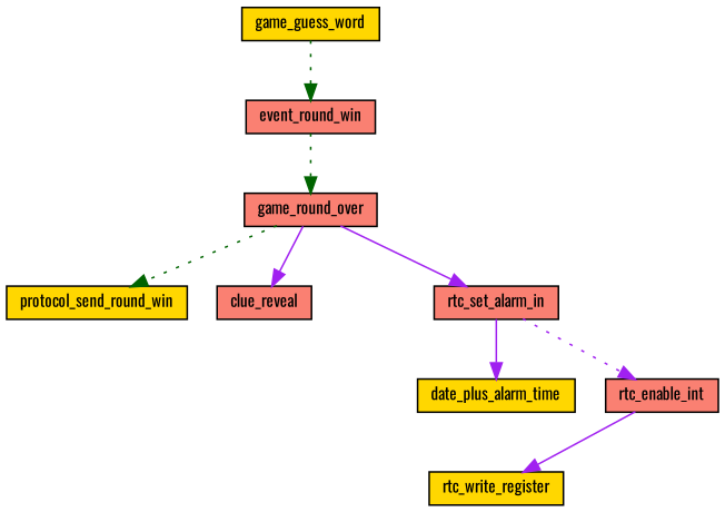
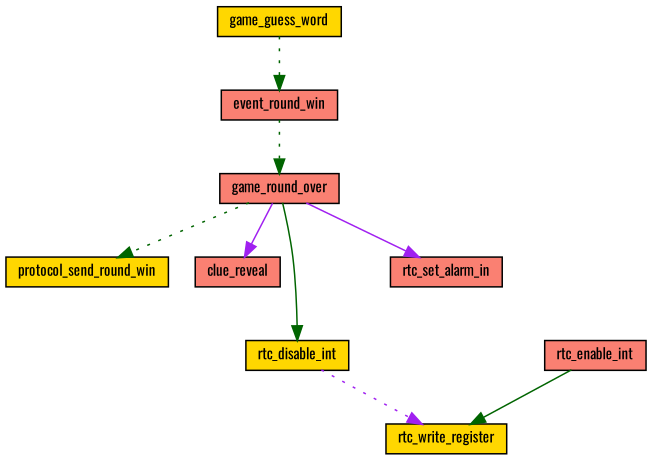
  digraph {
    fontname=Oswald
    rankdir=TB
    node [color=black fillcolor=gold fontname=Oswald fontsize=10 shape=record style=filled]
    edge [color=darkgreen fontname=Oswald fontsize=10 labelfontname=Helvetica labelfontsize=10 style=dotted]
    n1 [fontcolor=black height=0.2 label=game_guess_word width=0.4]
    n2 [fillcolor=salmon height=0.2 label=event_round_win width=0.4]
    n3 [fillcolor=salmon height=0.2 label=game_round_over width=0.4]
    n4 [height=0.2 label=protocol_send_round_win width=0.4]
    n5 [fillcolor=salmon height=0.2 label=clue_reveal width=0.4]
+   n6 [height=0.2 label=rtc_disable_int width=0.4]
    n7 [fillcolor=salmon height=0.2 label=rtc_set_alarm_in width=0.4]
    n8 [height=0.2 label=rtc_write_register width=0.4]
-   n9 [height=0.2 label=date_plus_alarm_time width=0.4]
    n10 [fillcolor=salmon height=0.2 label=rtc_enable_int width=0.4]
    n1 -> n2
    n2 -> n3
    n3 -> n4
    n3 -> n5 [color=purple style=solid]
+   n3 -> n6 [style=solid]
    n3 -> n7 [color=purple style=solid]
-   n7 -> n9 [color=purple style=solid]
-   n7 -> n10 [color=purple]
-   n10 -> n8 [color=purple style=solid]
+   n6 -> n8 [color=purple]
+   n10 -> n8 [style=solid]
  }
